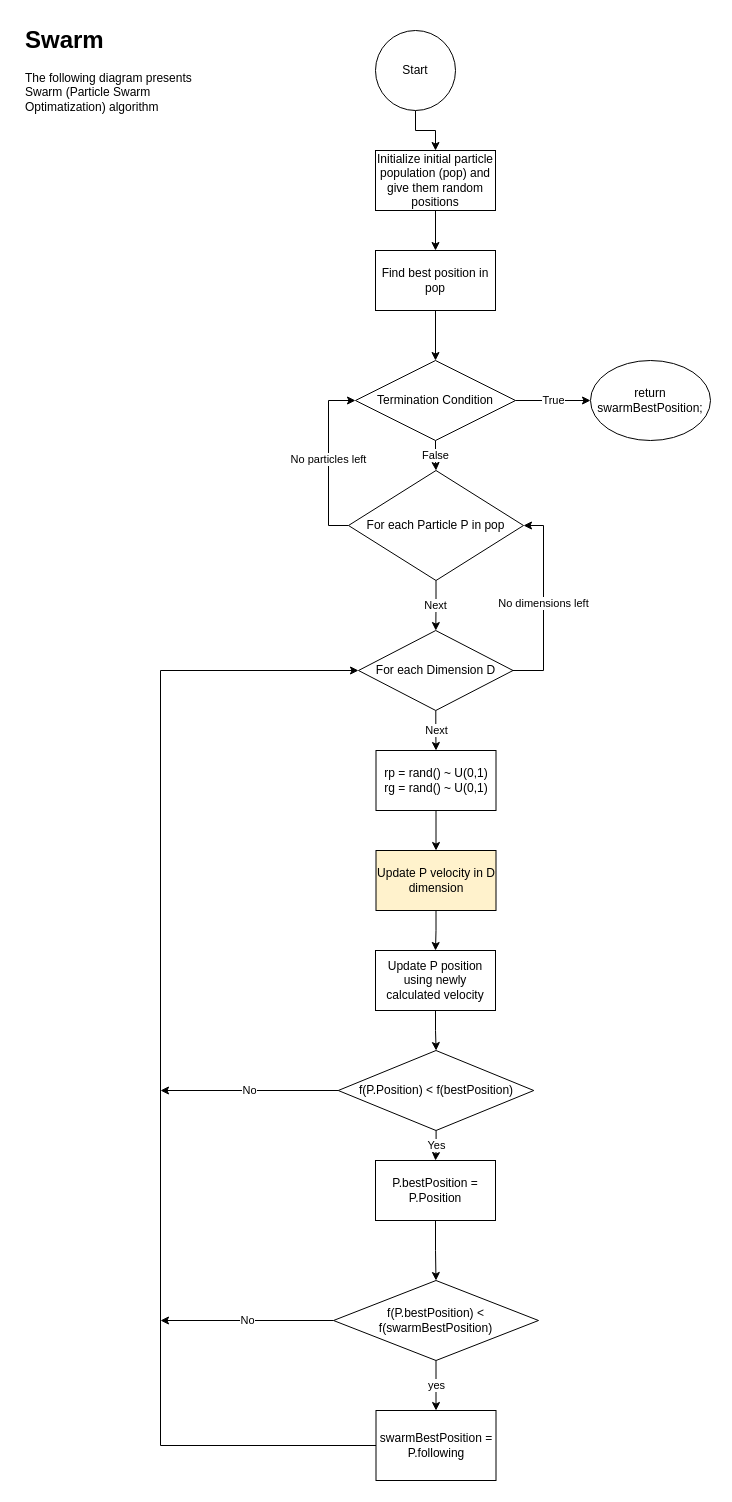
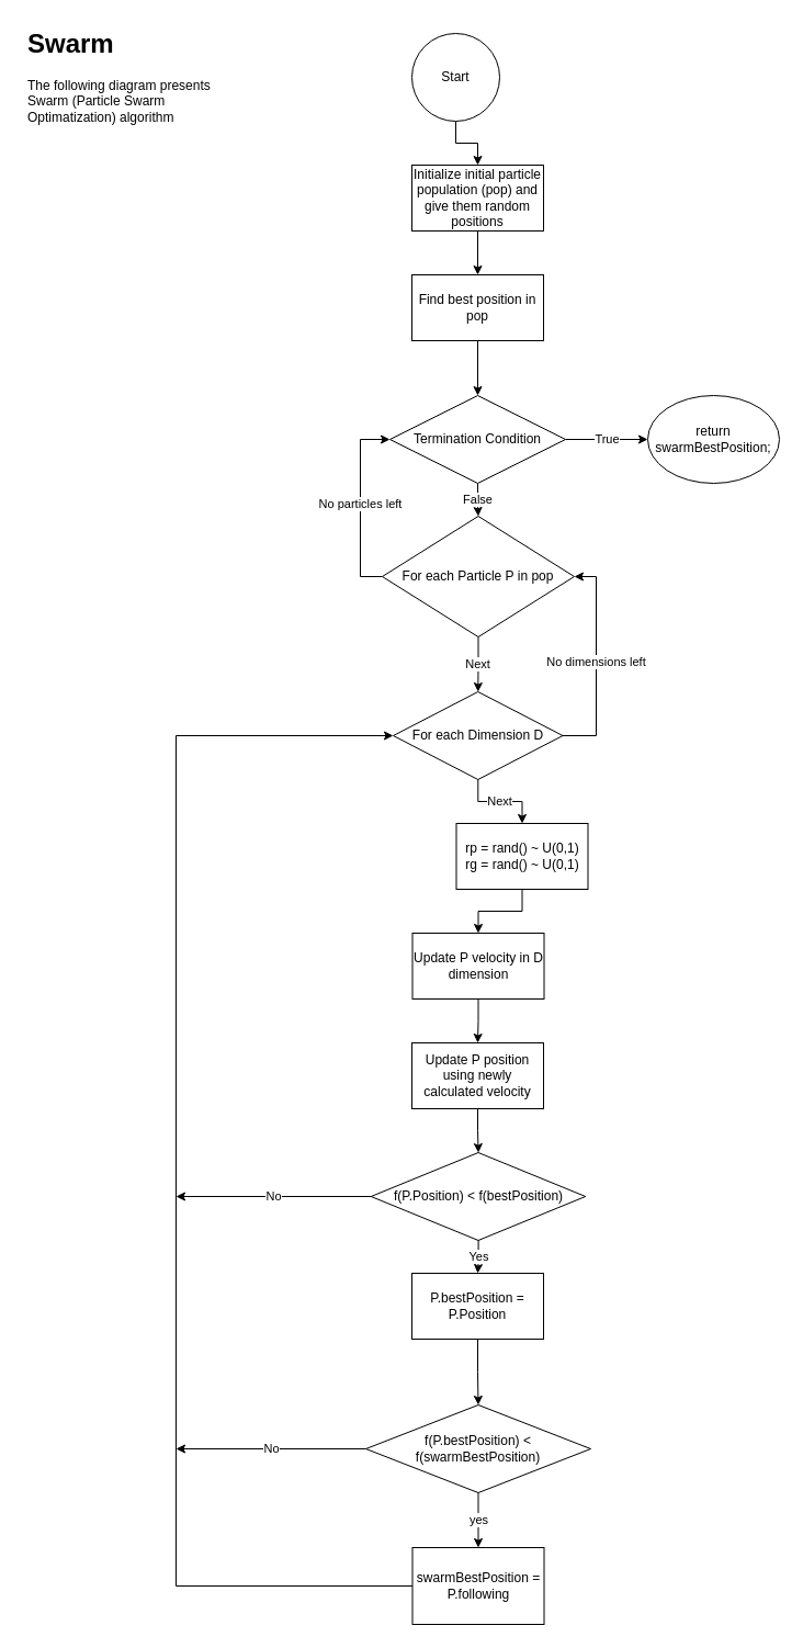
  <mxCell id="0" />
  <mxCell id="1" parent="0" />
  <mxCell id="2" value="&lt;h1&gt;Swarm&lt;/h1&gt;&lt;p&gt;The following diagram presents Swarm (Particle Swarm Optimatization) algorithm&lt;br&gt;&lt;/p&gt;" style="text;html=1;strokeColor=none;fillColor=none;spacing=5;spacingTop=-20;whiteSpace=wrap;overflow=hidden;rounded=0;" vertex="1" parent="1"><mxGeometry x="20" y="20" width="190" height="120" as="geometry" /></mxCell>
  <mxCell id="3" value="" style="edgeStyle=orthogonalEdgeStyle;rounded=0;orthogonalLoop=1;jettySize=auto;html=1;" edge="1" parent="1" source="4" target="6"><mxGeometry relative="1" as="geometry" /></mxCell>
  <mxCell id="4" value="Start" style="ellipse;whiteSpace=wrap;html=1;" vertex="1" parent="1"><mxGeometry x="375" y="30" width="80" height="80" as="geometry" /></mxCell>
  <mxCell id="5" value="" style="edgeStyle=orthogonalEdgeStyle;rounded=0;orthogonalLoop=1;jettySize=auto;html=1;" edge="1" parent="1" source="6" target="8"><mxGeometry relative="1" as="geometry" /></mxCell>
  <mxCell id="6" value="Initialize initial particle population (pop) and give them random positions" style="rounded=0;whiteSpace=wrap;html=1;" vertex="1" parent="1"><mxGeometry x="375" y="150" width="120" height="60" as="geometry" /></mxCell>
  <mxCell id="7" value="" style="edgeStyle=orthogonalEdgeStyle;rounded=0;orthogonalLoop=1;jettySize=auto;html=1;" edge="1" parent="1" source="8" target="11"><mxGeometry relative="1" as="geometry" /></mxCell>
  <mxCell id="8" value="Find best position in pop" style="rounded=0;whiteSpace=wrap;html=1;" vertex="1" parent="1"><mxGeometry x="375" y="250" width="120" height="60" as="geometry" /></mxCell>
  <mxCell id="9" value="False" style="edgeStyle=orthogonalEdgeStyle;rounded=0;orthogonalLoop=1;jettySize=auto;html=1;" edge="1" parent="1" source="11" target="14"><mxGeometry relative="1" as="geometry" /></mxCell>
  <mxCell id="10" value="True" style="edgeStyle=orthogonalEdgeStyle;rounded=0;orthogonalLoop=1;jettySize=auto;html=1;" edge="1" parent="1" source="11" target="34"><mxGeometry relative="1" as="geometry" /></mxCell>
  <mxCell id="11" value="Termination Condition" style="rhombus;whiteSpace=wrap;html=1;" vertex="1" parent="1"><mxGeometry x="355" y="360" width="160" height="80" as="geometry" /></mxCell>
  <mxCell id="12" value="&lt;div&gt;Next&lt;/div&gt;" style="edgeStyle=orthogonalEdgeStyle;rounded=0;orthogonalLoop=1;jettySize=auto;html=1;" edge="1" parent="1" source="14" target="17"><mxGeometry relative="1" as="geometry" /></mxCell>
  <mxCell id="13" value="No particles left" style="edgeStyle=orthogonalEdgeStyle;rounded=0;orthogonalLoop=1;jettySize=auto;html=1;exitX=0;exitY=0.5;exitDx=0;exitDy=0;entryX=0;entryY=0.5;entryDx=0;entryDy=0;" edge="1" parent="1" source="14" target="11"><mxGeometry relative="1" as="geometry" /></mxCell>
  <mxCell id="14" value="For each Particle P in pop" style="rhombus;whiteSpace=wrap;html=1;" vertex="1" parent="1"><mxGeometry x="348" y="470" width="175" height="110" as="geometry" /></mxCell>
  <mxCell id="15" value="Next" style="edgeStyle=orthogonalEdgeStyle;rounded=0;orthogonalLoop=1;jettySize=auto;html=1;" edge="1" parent="1" source="17" target="19"><mxGeometry relative="1" as="geometry" /></mxCell>
  <mxCell id="16" value="No dimensions left" style="edgeStyle=orthogonalEdgeStyle;rounded=0;orthogonalLoop=1;jettySize=auto;html=1;exitX=1;exitY=0.5;exitDx=0;exitDy=0;entryX=1;entryY=0.5;entryDx=0;entryDy=0;" edge="1" parent="1" source="17" target="14"><mxGeometry relative="1" as="geometry" /></mxCell>
  <mxCell id="17" value="For each Dimension D" style="rhombus;whiteSpace=wrap;html=1;" vertex="1" parent="1"><mxGeometry x="358" y="630" width="154.5" height="80" as="geometry" /></mxCell>
  <mxCell id="18" value="" style="edgeStyle=orthogonalEdgeStyle;rounded=0;orthogonalLoop=1;jettySize=auto;html=1;" edge="1" parent="1" source="19" target="21"><mxGeometry relative="1" as="geometry" /></mxCell>
- <mxCell id="19" value="&lt;div&gt;rp = rand() ~ U(0,1)&lt;/div&gt;&lt;div&gt;rg = rand() ~ U(0,1)&lt;br&gt;&lt;/div&gt;" style="rounded=0;whiteSpace=wrap;html=1;" vertex="1" parent="1"><mxGeometry x="375.5" y="750" width="120" height="60" as="geometry" /></mxCell>
+ <mxCell id="19" value="&lt;div&gt;rp = rand() ~ U(0,1)&lt;/div&gt;&lt;div&gt;rg = rand() ~ U(0,1)&lt;br&gt;&lt;/div&gt;" style="rounded=0;whiteSpace=wrap;html=1;" vertex="1" parent="1"><mxGeometry x="415.5" y="750" width="120" height="60" as="geometry" /></mxCell>
  <mxCell id="20" value="" style="edgeStyle=orthogonalEdgeStyle;rounded=0;orthogonalLoop=1;jettySize=auto;html=1;" edge="1" parent="1" source="21" target="23"><mxGeometry relative="1" as="geometry" /></mxCell>
- <mxCell id="21" value="Update P velocity in D dimension" style="rounded=0;whiteSpace=wrap;html=1;fillColor=#fff2cc;" vertex="1" parent="1"><mxGeometry x="375.5" y="850" width="120" height="60" as="geometry" /></mxCell>
+ <mxCell id="21" value="Update P velocity in D dimension" style="rounded=0;whiteSpace=wrap;html=1;" vertex="1" parent="1"><mxGeometry x="375.5" y="850" width="120" height="60" as="geometry" /></mxCell>
  <mxCell id="22" value="" style="edgeStyle=orthogonalEdgeStyle;rounded=0;orthogonalLoop=1;jettySize=auto;html=1;" edge="1" parent="1" source="23" target="26"><mxGeometry relative="1" as="geometry" /></mxCell>
  <mxCell id="23" value="Update P position using newly calculated velocity" style="rounded=0;whiteSpace=wrap;html=1;" vertex="1" parent="1"><mxGeometry x="375" y="950" width="120" height="60" as="geometry" /></mxCell>
  <mxCell id="24" value="Yes" style="edgeStyle=orthogonalEdgeStyle;rounded=0;orthogonalLoop=1;jettySize=auto;html=1;" edge="1" parent="1" source="26" target="28"><mxGeometry relative="1" as="geometry" /></mxCell>
  <mxCell id="25" value="No" style="edgeStyle=orthogonalEdgeStyle;rounded=0;orthogonalLoop=1;jettySize=auto;html=1;exitX=0;exitY=0.5;exitDx=0;exitDy=0;" edge="1" parent="1" source="26"><mxGeometry relative="1" as="geometry"><mxPoint x="160" y="1090" as="targetPoint" /></mxGeometry></mxCell>
  <mxCell id="26" value="f(P.Position) &amp;lt; f(bestPosition)" style="rhombus;whiteSpace=wrap;html=1;" vertex="1" parent="1"><mxGeometry x="337.75" y="1050" width="195.5" height="80" as="geometry" /></mxCell>
  <mxCell id="27" value="" style="edgeStyle=orthogonalEdgeStyle;rounded=0;orthogonalLoop=1;jettySize=auto;html=1;" edge="1" parent="1" source="28" target="31"><mxGeometry relative="1" as="geometry" /></mxCell>
  <mxCell id="28" value="P.bestPosition = P.Position" style="rounded=0;whiteSpace=wrap;html=1;" vertex="1" parent="1"><mxGeometry x="375" y="1160" width="120" height="60" as="geometry" /></mxCell>
  <mxCell id="29" value="yes" style="edgeStyle=orthogonalEdgeStyle;rounded=0;orthogonalLoop=1;jettySize=auto;html=1;" edge="1" parent="1" source="31" target="33"><mxGeometry relative="1" as="geometry" /></mxCell>
  <mxCell id="30" value="No" style="edgeStyle=orthogonalEdgeStyle;rounded=0;orthogonalLoop=1;jettySize=auto;html=1;exitX=0;exitY=0.5;exitDx=0;exitDy=0;" edge="1" parent="1" source="31"><mxGeometry relative="1" as="geometry"><mxPoint x="160" y="1320" as="targetPoint" /></mxGeometry></mxCell>
  <mxCell id="31" value="f(P.bestPosition) &amp;lt; f(swarmBestPosition)" style="rhombus;whiteSpace=wrap;html=1;" vertex="1" parent="1"><mxGeometry x="333" y="1280" width="205" height="80" as="geometry" /></mxCell>
  <mxCell id="32" style="edgeStyle=orthogonalEdgeStyle;rounded=0;orthogonalLoop=1;jettySize=auto;html=1;exitX=0;exitY=0.5;exitDx=0;exitDy=0;entryX=0;entryY=0.5;entryDx=0;entryDy=0;" edge="1" parent="1" source="33" target="17"><mxGeometry relative="1" as="geometry"><Array as="points"><mxPoint x="160" y="1445" /><mxPoint x="160" y="670" /></Array></mxGeometry></mxCell>
  <mxCell id="33" value="swarmBestPosition = P.following" style="rounded=0;whiteSpace=wrap;html=1;" vertex="1" parent="1"><mxGeometry x="375.5" y="1410" width="120" height="70" as="geometry" /></mxCell>
  <mxCell id="34" value="return swarmBestPosition;" style="ellipse;whiteSpace=wrap;html=1;" vertex="1" parent="1"><mxGeometry x="590" y="360" width="120" height="80" as="geometry" /></mxCell>
